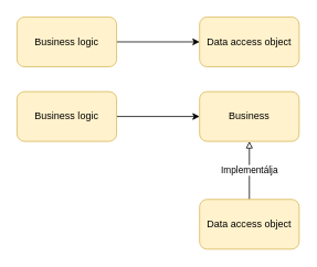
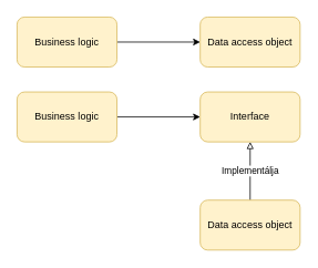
  <mxCell id="0" />
  <mxCell id="1" parent="0" />
  <mxCell id="2" style="edgeStyle=orthogonalEdgeStyle;rounded=0;orthogonalLoop=1;jettySize=auto;html=1;exitX=1;exitY=0.5;exitDx=0;exitDy=0;" edge="1" parent="1" source="3" target="4"><mxGeometry relative="1" as="geometry" /></mxCell>
  <mxCell id="3" value="Business logic" style="rounded=1;whiteSpace=wrap;html=1;fillColor=#fff2cc;strokeColor=#d6b656;" vertex="1" parent="1"><mxGeometry x="20" y="20" width="120" height="60" as="geometry" /></mxCell>
  <mxCell id="4" value="Data access object" style="rounded=1;whiteSpace=wrap;html=1;fillColor=#fff2cc;strokeColor=#d6b656;" vertex="1" parent="1"><mxGeometry x="240" y="20" width="120" height="60" as="geometry" /></mxCell>
  <mxCell id="5" style="edgeStyle=orthogonalEdgeStyle;rounded=0;orthogonalLoop=1;jettySize=auto;html=1;exitX=1;exitY=0.5;exitDx=0;exitDy=0;" edge="1" parent="1" source="6" target="7"><mxGeometry relative="1" as="geometry" /></mxCell>
  <mxCell id="6" value="Business logic" style="rounded=1;whiteSpace=wrap;html=1;fillColor=#fff2cc;strokeColor=#d6b656;" vertex="1" parent="1"><mxGeometry x="20" y="110" width="120" height="60" as="geometry" /></mxCell>
- <mxCell id="7" value="Business" style="rounded=1;whiteSpace=wrap;html=1;fillColor=#fff2cc;strokeColor=#d6b656;" vertex="1" parent="1"><mxGeometry x="240" y="110" width="120" height="60" as="geometry" /></mxCell>
+ <mxCell id="7" value="Interface" style="rounded=1;whiteSpace=wrap;html=1;fillColor=#fff2cc;strokeColor=#d6b656;" vertex="1" parent="1"><mxGeometry x="240" y="110" width="120" height="60" as="geometry" /></mxCell>
  <mxCell id="8" value="Implementálja" style="edgeStyle=orthogonalEdgeStyle;rounded=0;orthogonalLoop=1;jettySize=auto;html=1;exitX=0.5;exitY=0;exitDx=0;exitDy=0;entryX=0.5;entryY=1;entryDx=0;entryDy=0;endArrow=block;endFill=0;" edge="1" parent="1" source="9" target="7"><mxGeometry relative="1" as="geometry" /></mxCell>
  <mxCell id="9" value="Data access object" style="rounded=1;whiteSpace=wrap;html=1;fillColor=#fff2cc;strokeColor=#d6b656;" vertex="1" parent="1"><mxGeometry x="240" y="240" width="120" height="60" as="geometry" /></mxCell>
